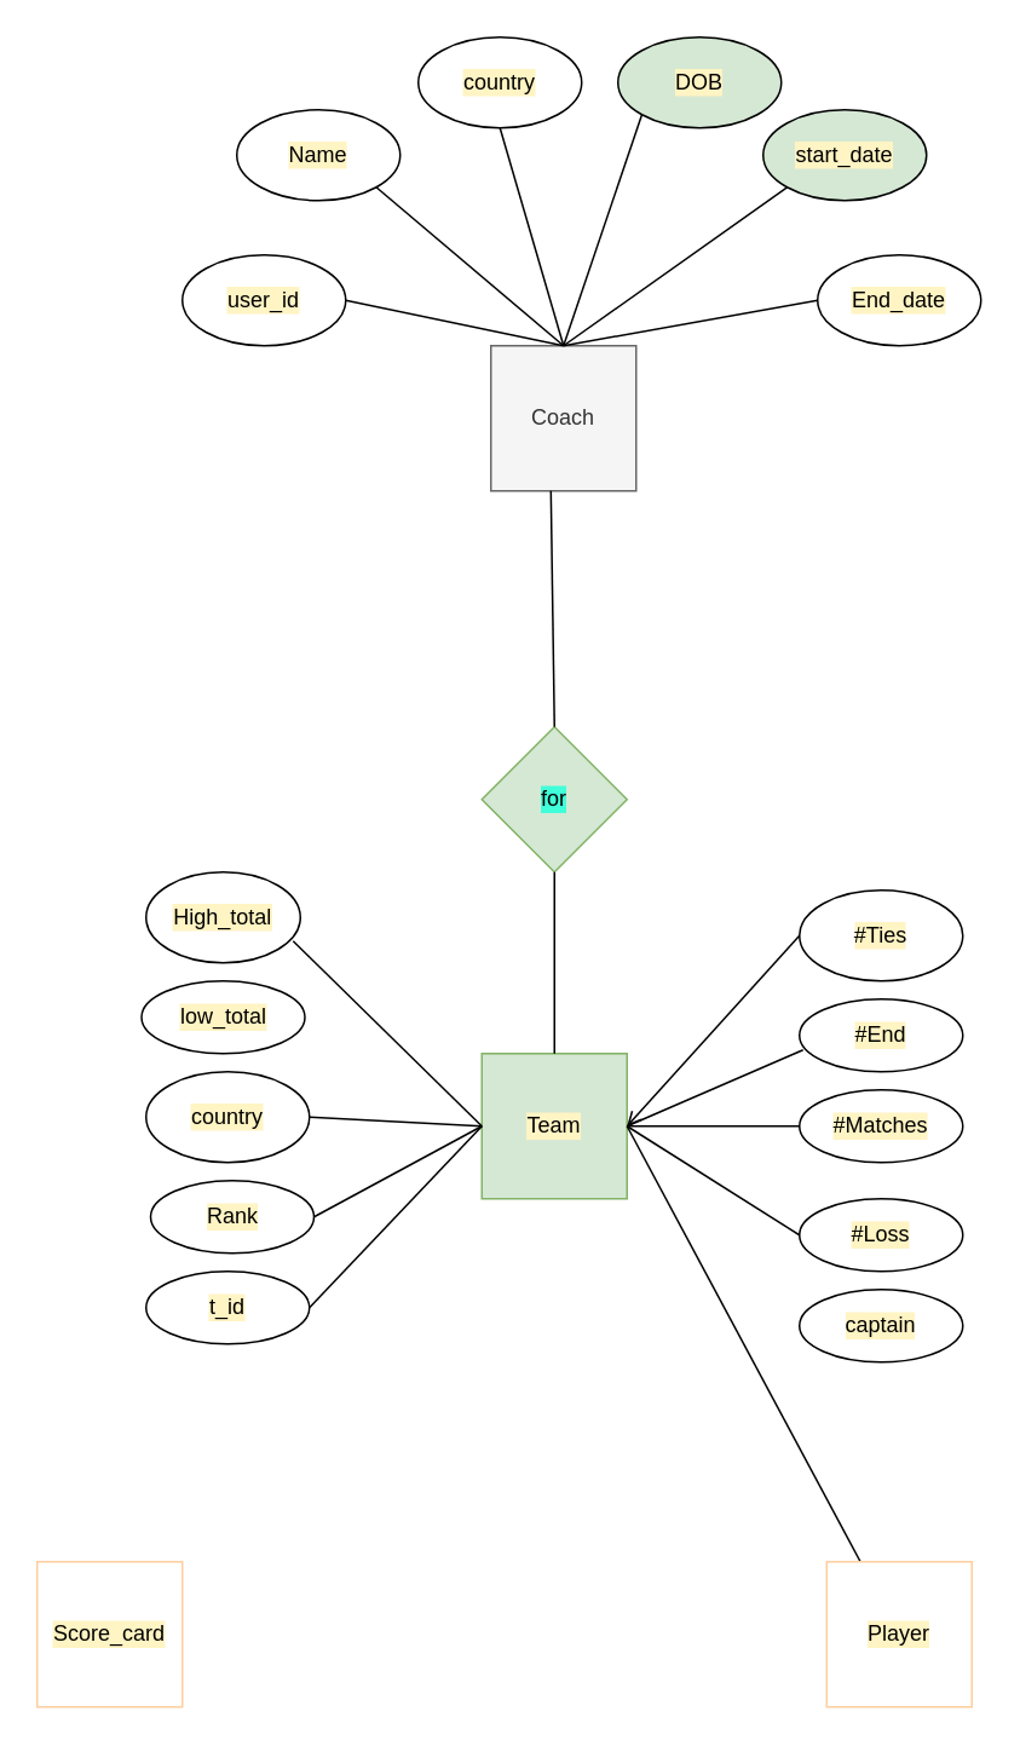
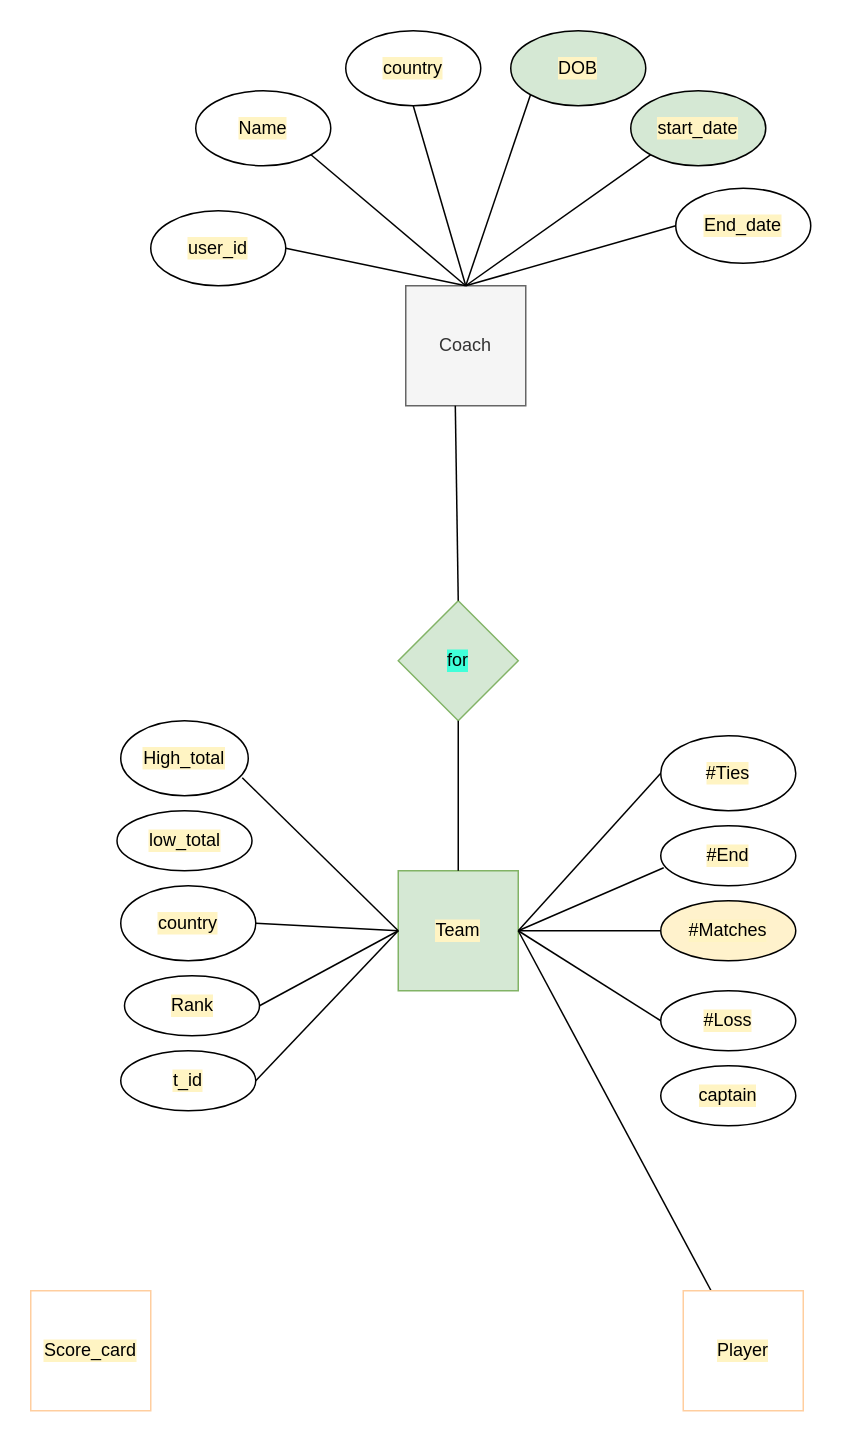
  <mxCell id="0" />
  <mxCell id="1" parent="0" />
  <mxCell id="2" value="Coach" style="whiteSpace=wrap;html=1;aspect=fixed;fillColor=#f5f5f5;fontColor=#333333;strokeColor=#666666;" vertex="1" parent="1"><mxGeometry x="270" y="190" width="80" height="80" as="geometry" /></mxCell>
  <mxCell id="3" value="for" style="rhombus;whiteSpace=wrap;html=1;labelBackgroundColor=#40FFD9;fillColor=#d5e8d4;strokeColor=#82b366;" vertex="1" parent="1"><mxGeometry x="265" y="400" width="80" height="80" as="geometry" /></mxCell>
  <mxCell id="4" value="Name" style="ellipse;whiteSpace=wrap;html=1;labelBackgroundColor=#FFF4C3;" vertex="1" parent="1"><mxGeometry x="130" y="60" width="90" height="50" as="geometry" /></mxCell>
  <mxCell id="5" value="country" style="ellipse;whiteSpace=wrap;html=1;labelBackgroundColor=#FFF4C3;" vertex="1" parent="1"><mxGeometry x="230" y="20" width="90" height="50" as="geometry" /></mxCell>
  <mxCell id="6" value="DOB" style="ellipse;whiteSpace=wrap;html=1;labelBackgroundColor=#FFF4C3;fillColor=#d5e8d4;" vertex="1" parent="1"><mxGeometry x="340" y="20" width="90" height="50" as="geometry" /></mxCell>
  <mxCell id="7" value="start_date" style="ellipse;whiteSpace=wrap;html=1;labelBackgroundColor=#FFF4C3;fillColor=#d5e8d4;" vertex="1" parent="1"><mxGeometry x="420" y="60" width="90" height="50" as="geometry" /></mxCell>
  <mxCell id="8" value="user_id" style="ellipse;whiteSpace=wrap;html=1;labelBackgroundColor=#FFF4C3;" vertex="1" parent="1"><mxGeometry x="100" y="140" width="90" height="50" as="geometry" /></mxCell>
- <mxCell id="9" value="End_date" style="ellipse;whiteSpace=wrap;html=1;labelBackgroundColor=#FFF4C3;" vertex="1" parent="1"><mxGeometry x="450" y="140" width="90" height="50" as="geometry" /></mxCell>
+ <mxCell id="9" value="End_date" style="ellipse;whiteSpace=wrap;html=1;labelBackgroundColor=#FFF4C3;" vertex="1" parent="1"><mxGeometry x="450" y="125" width="90" height="50" as="geometry" /></mxCell>
  <mxCell id="10" value="" style="endArrow=none;html=1;rounded=0;entryX=0;entryY=0.5;entryDx=0;entryDy=0;exitX=0.5;exitY=0;exitDx=0;exitDy=0;" edge="1" parent="1" source="2" target="9"><mxGeometry width="50" height="50" relative="1" as="geometry"><mxPoint x="280" y="260" as="sourcePoint" /><mxPoint x="330" y="210" as="targetPoint" /></mxGeometry></mxCell>
  <mxCell id="11" value="" style="endArrow=none;html=1;rounded=0;exitX=0;exitY=1;exitDx=0;exitDy=0;" edge="1" parent="1" source="7"><mxGeometry width="50" height="50" relative="1" as="geometry"><mxPoint x="280" y="260" as="sourcePoint" /><mxPoint x="310" y="190" as="targetPoint" /></mxGeometry></mxCell>
  <mxCell id="12" value="" style="endArrow=none;html=1;rounded=0;exitX=1;exitY=0.5;exitDx=0;exitDy=0;" edge="1" parent="1" source="8"><mxGeometry width="50" height="50" relative="1" as="geometry"><mxPoint x="280" y="260" as="sourcePoint" /><mxPoint x="310" y="190" as="targetPoint" /></mxGeometry></mxCell>
  <mxCell id="13" value="" style="endArrow=none;html=1;rounded=0;entryX=0.5;entryY=0;entryDx=0;entryDy=0;exitX=1;exitY=1;exitDx=0;exitDy=0;" edge="1" parent="1" source="4" target="2"><mxGeometry width="50" height="50" relative="1" as="geometry"><mxPoint x="280" y="260" as="sourcePoint" /><mxPoint x="330" y="210" as="targetPoint" /></mxGeometry></mxCell>
  <mxCell id="14" value="" style="endArrow=none;html=1;rounded=0;entryX=0.5;entryY=0;entryDx=0;entryDy=0;exitX=0.5;exitY=1;exitDx=0;exitDy=0;" edge="1" parent="1" source="5" target="2"><mxGeometry width="50" height="50" relative="1" as="geometry"><mxPoint x="280" y="260" as="sourcePoint" /><mxPoint x="330" y="210" as="targetPoint" /></mxGeometry></mxCell>
  <mxCell id="15" value="" style="endArrow=none;html=1;rounded=0;exitX=0;exitY=1;exitDx=0;exitDy=0;" edge="1" parent="1" source="6"><mxGeometry width="50" height="50" relative="1" as="geometry"><mxPoint x="280" y="260" as="sourcePoint" /><mxPoint x="310" y="190" as="targetPoint" /></mxGeometry></mxCell>
  <mxCell id="16" value="" style="endArrow=none;html=1;rounded=0;exitX=0.413;exitY=1;exitDx=0;exitDy=0;exitPerimeter=0;entryX=0.5;entryY=0;entryDx=0;entryDy=0;" edge="1" parent="1" source="2" target="3"><mxGeometry width="50" height="50" relative="1" as="geometry"><mxPoint x="280" y="260" as="sourcePoint" /><mxPoint x="330" y="210" as="targetPoint" /></mxGeometry></mxCell>
  <mxCell id="17" value="Team" style="whiteSpace=wrap;html=1;aspect=fixed;labelBackgroundColor=#FFF4C3;strokeColor=#82b366;shadow=0;fillColor=#d5e8d4;" vertex="1" parent="1"><mxGeometry x="265" y="580" width="80" height="80" as="geometry" /></mxCell>
  <mxCell id="18" value="High_total" style="ellipse;whiteSpace=wrap;html=1;labelBackgroundColor=#FFF4C3;" vertex="1" parent="1"><mxGeometry x="80" y="480" width="85" height="50" as="geometry" /></mxCell>
  <mxCell id="19" value="low_total" style="ellipse;whiteSpace=wrap;html=1;labelBackgroundColor=#FFF4C3;" vertex="1" parent="1"><mxGeometry x="77.5" y="540" width="90" height="40" as="geometry" /></mxCell>
  <mxCell id="20" value="country" style="ellipse;whiteSpace=wrap;html=1;labelBackgroundColor=#FFF4C3;direction=south;" vertex="1" parent="1"><mxGeometry x="80" y="590" width="90" height="50" as="geometry" /></mxCell>
  <mxCell id="21" style="edgeStyle=orthogonalEdgeStyle;rounded=0;orthogonalLoop=1;jettySize=auto;html=1;exitX=0.5;exitY=1;exitDx=0;exitDy=0;" edge="1" parent="1" source="19" target="19"><mxGeometry relative="1" as="geometry" /></mxCell>
  <mxCell id="22" value="Rank" style="ellipse;whiteSpace=wrap;html=1;labelBackgroundColor=#FFF4C3;" vertex="1" parent="1"><mxGeometry x="82.5" y="650" width="90" height="40" as="geometry" /></mxCell>
  <mxCell id="23" value="t_id" style="ellipse;whiteSpace=wrap;html=1;labelBackgroundColor=#FFF4C3;" vertex="1" parent="1"><mxGeometry x="80" y="700" width="90" height="40" as="geometry" /></mxCell>
  <mxCell id="24" value="#Ties" style="ellipse;whiteSpace=wrap;html=1;labelBackgroundColor=#FFF4C3;" vertex="1" parent="1"><mxGeometry x="440" y="490" width="90" height="50" as="geometry" /></mxCell>
  <mxCell id="25" value="#Loss" style="ellipse;whiteSpace=wrap;html=1;labelBackgroundColor=#FFF4C3;" vertex="1" parent="1"><mxGeometry x="440" y="660" width="90" height="40" as="geometry" /></mxCell>
- <mxCell id="26" value="#Matches" style="ellipse;whiteSpace=wrap;html=1;labelBackgroundColor=#FFF4C3;" vertex="1" parent="1"><mxGeometry x="440" y="600" width="90" height="40" as="geometry" /></mxCell>
+ <mxCell id="26" value="#Matches" style="ellipse;whiteSpace=wrap;html=1;labelBackgroundColor=#FFF4C3;fillColor=#fff2cc;" vertex="1" parent="1"><mxGeometry x="440" y="600" width="90" height="40" as="geometry" /></mxCell>
  <mxCell id="27" value="#End" style="ellipse;whiteSpace=wrap;html=1;labelBackgroundColor=#FFF4C3;" vertex="1" parent="1"><mxGeometry x="440" y="550" width="90" height="40" as="geometry" /></mxCell>
  <mxCell id="28" value="captain" style="ellipse;whiteSpace=wrap;html=1;labelBackgroundColor=#FFF4C3;" vertex="1" parent="1"><mxGeometry x="440" y="710" width="90" height="40" as="geometry" /></mxCell>
  <mxCell id="29" value="" style="endArrow=none;html=1;rounded=0;entryX=0.5;entryY=1;entryDx=0;entryDy=0;exitX=0.5;exitY=0;exitDx=0;exitDy=0;" edge="1" parent="1" source="17" target="3"><mxGeometry width="50" height="50" relative="1" as="geometry"><mxPoint x="280" y="600" as="sourcePoint" /><mxPoint x="330" y="550" as="targetPoint" /></mxGeometry></mxCell>
  <mxCell id="30" value="" style="endArrow=none;html=1;rounded=0;exitX=0;exitY=0.5;exitDx=0;exitDy=0;entryX=0.953;entryY=0.76;entryDx=0;entryDy=0;entryPerimeter=0;" edge="1" parent="1" source="17" target="18"><mxGeometry width="50" height="50" relative="1" as="geometry"><mxPoint x="260" y="610" as="sourcePoint" /><mxPoint x="170" y="510" as="targetPoint" /></mxGeometry></mxCell>
  <mxCell id="31" value="" style="endArrow=none;html=1;rounded=0;exitX=0;exitY=0.5;exitDx=0;exitDy=0;entryX=0.5;entryY=0;entryDx=0;entryDy=0;" edge="1" parent="1" source="17" target="20"><mxGeometry width="50" height="50" relative="1" as="geometry"><mxPoint x="280" y="600" as="sourcePoint" /><mxPoint x="330" y="550" as="targetPoint" /></mxGeometry></mxCell>
  <mxCell id="32" value="" style="endArrow=none;html=1;rounded=0;exitX=0;exitY=0.5;exitDx=0;exitDy=0;entryX=1;entryY=0.5;entryDx=0;entryDy=0;" edge="1" parent="1" source="17" target="22"><mxGeometry width="50" height="50" relative="1" as="geometry"><mxPoint x="280" y="600" as="sourcePoint" /><mxPoint x="330" y="550" as="targetPoint" /></mxGeometry></mxCell>
  <mxCell id="33" value="" style="endArrow=none;html=1;rounded=0;entryX=1;entryY=0.5;entryDx=0;entryDy=0;exitX=0;exitY=0.5;exitDx=0;exitDy=0;" edge="1" parent="1" source="17" target="23"><mxGeometry width="50" height="50" relative="1" as="geometry"><mxPoint x="260" y="620" as="sourcePoint" /><mxPoint x="330" y="550" as="targetPoint" /></mxGeometry></mxCell>
- <mxCell id="34" value="" style="endArrow=open;html=1;rounded=0;entryX=1;entryY=0.5;entryDx=0;entryDy=0;exitX=0;exitY=0.5;exitDx=0;exitDy=0;" edge="1" parent="1" source="24" target="17"><mxGeometry width="50" height="50" relative="1" as="geometry"><mxPoint x="280" y="600" as="sourcePoint" /><mxPoint x="330" y="550" as="targetPoint" /></mxGeometry></mxCell>
+ <mxCell id="34" value="" style="endArrow=none;html=1;rounded=0;entryX=1;entryY=0.5;entryDx=0;entryDy=0;exitX=0;exitY=0.5;exitDx=0;exitDy=0;" edge="1" parent="1" source="24" target="17"><mxGeometry width="50" height="50" relative="1" as="geometry"><mxPoint x="280" y="600" as="sourcePoint" /><mxPoint x="330" y="550" as="targetPoint" /></mxGeometry></mxCell>
  <mxCell id="35" value="" style="endArrow=none;html=1;rounded=0;entryX=1;entryY=0.5;entryDx=0;entryDy=0;exitX=0;exitY=0.5;exitDx=0;exitDy=0;" edge="1" parent="1" source="26" target="17"><mxGeometry width="50" height="50" relative="1" as="geometry"><mxPoint x="280" y="600" as="sourcePoint" /><mxPoint x="330" y="550" as="targetPoint" /></mxGeometry></mxCell>
  <mxCell id="36" value="" style="endArrow=none;html=1;rounded=0;exitX=1;exitY=0.5;exitDx=0;exitDy=0;entryX=0;entryY=0.5;entryDx=0;entryDy=0;" edge="1" parent="1" source="17" target="25"><mxGeometry width="50" height="50" relative="1" as="geometry"><mxPoint x="280" y="600" as="sourcePoint" /><mxPoint x="330" y="550" as="targetPoint" /></mxGeometry></mxCell>
  <mxCell id="37" value="" style="endArrow=none;html=1;rounded=0;exitX=1;exitY=0.5;exitDx=0;exitDy=0;entryX=0.022;entryY=0.7;entryDx=0;entryDy=0;entryPerimeter=0;" edge="1" parent="1" source="17" target="27"><mxGeometry width="50" height="50" relative="1" as="geometry"><mxPoint x="280" y="600" as="sourcePoint" /><mxPoint x="330" y="550" as="targetPoint" /></mxGeometry></mxCell>
  <mxCell id="38" value="" style="endArrow=none;html=1;rounded=0;exitX=1;exitY=0.5;exitDx=0;exitDy=0;" edge="1" parent="1" source="17" target="40"><mxGeometry width="50" height="50" relative="1" as="geometry"><mxPoint x="280" y="600" as="sourcePoint" /><mxPoint x="330" y="550" as="targetPoint" /></mxGeometry></mxCell>
  <mxCell id="39" value="Score_card" style="whiteSpace=wrap;html=1;aspect=fixed;shadow=0;labelBackgroundColor=#FFF4C3;strokeColor=#FFCE9F;gradientColor=none;" vertex="1" parent="1"><mxGeometry x="20" y="860" width="80" height="80" as="geometry" /></mxCell>
  <mxCell id="40" value="Player" style="whiteSpace=wrap;html=1;aspect=fixed;shadow=0;labelBackgroundColor=#FFF4C3;strokeColor=#FFCE9F;gradientColor=none;" vertex="1" parent="1"><mxGeometry x="455" y="860" width="80" height="80" as="geometry" /></mxCell>
